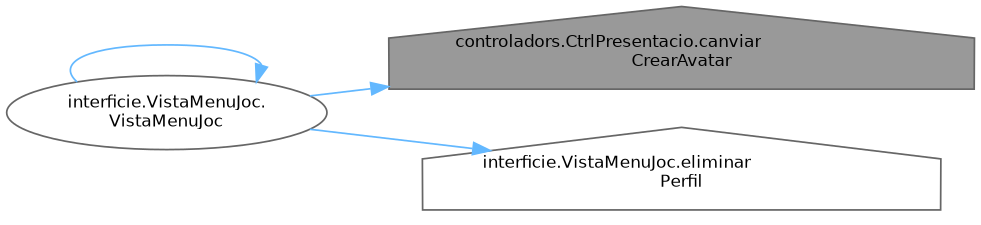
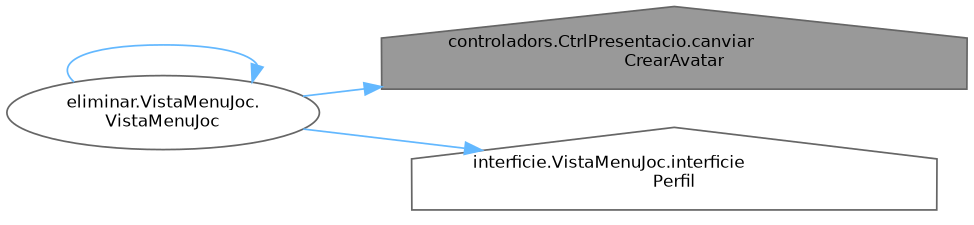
  digraph {
    rankdir=RL
    node [color=grey40 fillcolor=white fontname=Helvetica fontsize=10 shape=house style=filled]
    edge [color=steelblue1 dir=back fontname=Helvetica fontsize=10 labelfontname=Helvetica labelfontsize=10 style=solid]
    n1 [color=gray40 fillcolor=grey60 fontcolor=black height=0.2 label="controladors.CtrlPresentacio.canviar\lCrearAvatar" width=0.4]
-   n2 [height=0.2 label="interficie.VistaMenuJoc.\lVistaMenuJoc" shape=ellipse width=0.4]
-   n3 [height=0.2 label="interficie.VistaMenuJoc.eliminar\lPerfil" width=0.4]
+   n2 [height=0.2 label="eliminar.VistaMenuJoc.\lVistaMenuJoc" shape=ellipse width=0.4]
+   n3 [height=0.2 label="interficie.VistaMenuJoc.interficie\lPerfil" width=0.4]
    n1 -> n2
    n2 -> n2
    n3 -> n2
  }
